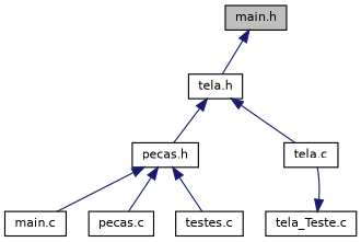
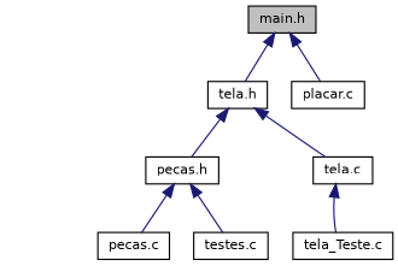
  digraph {
    node [color=black fillcolor=white fontname=Helvetica fontsize=10 shape=record style=filled]
    edge [color=midnightblue dir=back fontname=Helvetica fontsize=10 labelfontname=Helvetica labelfontsize=10 style=solid]
    n1 [fillcolor=grey75 fontcolor=black height=0.2 label="main.h" width=0.4]
    n2 [height=0.2 label="tela.h" width=0.4]
+   n3 [height=0.2 label="placar.c" width=0.4]
    n4 [height=0.2 label="pecas.h" width=0.4]
    n5 [height=0.2 label="tela.c" width=0.4]
-   n6 [height=0.2 label="main.c" width=0.4]
    n7 [height=0.2 label="pecas.c" width=0.4]
    n8 [height=0.2 label="testes.c" width=0.4]
    n9 [height=0.2 label="tela_Teste.c" width=0.4]
    n1 -> n2
+   n1 -> n3
    n2 -> n4
    n2 -> n5
-   n4 -> n6
    n4 -> n7
    n4 -> n8
-   n9 -> n5
+   n5 -> n9
  }
